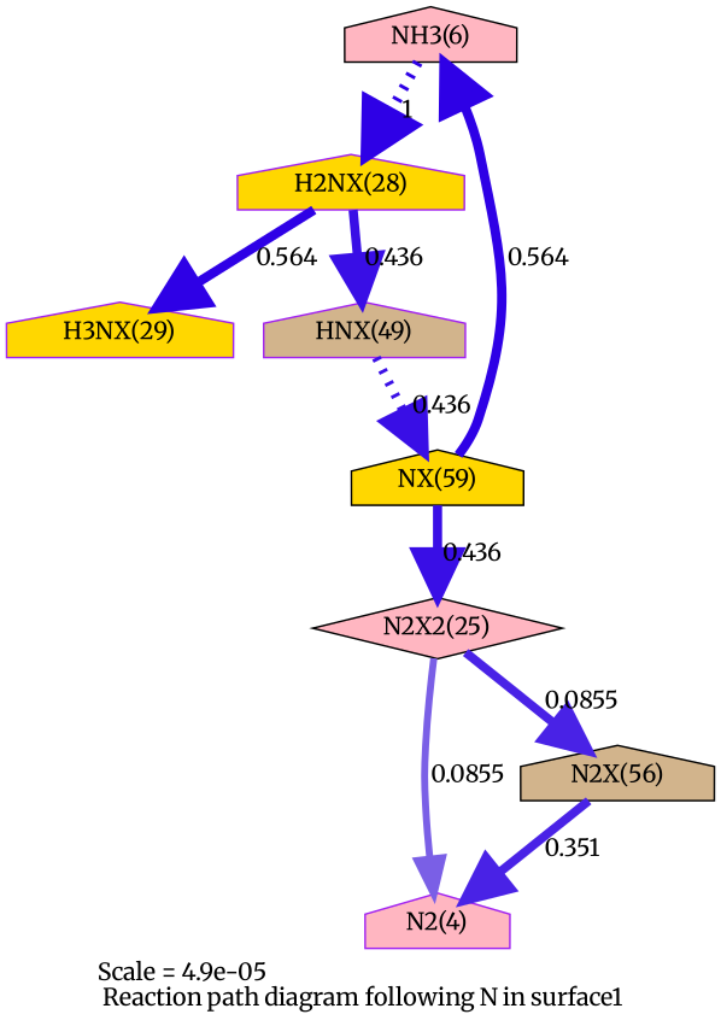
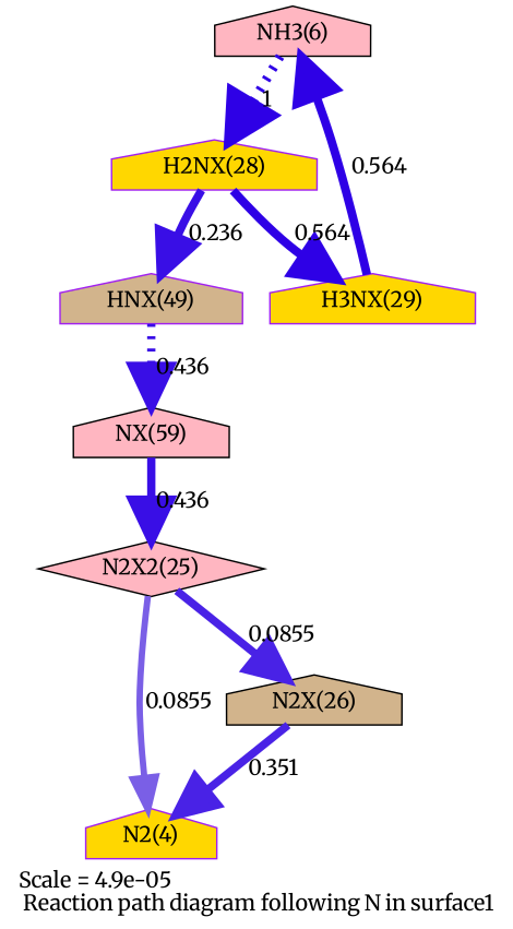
  digraph {
    fontname=Merriweather
    label="Scale = 4.9e-05\l Reaction path diagram following N in surface1"
    node [color=black fillcolor=lightpink fontname=Merriweather shape=house style=filled]
    edge [arrowsize=2.69 color="0.7, 0.936, 0.9" fontname=Merriweather penwidth=5.37 style=bold]
    n1 [label="NH3(6)"]
    n2 [color=purple fillcolor=gold label="H2NX(28)"]
    n3 [color=purple fillcolor=gold label="H3NX(29)"]
    n4 [color=purple fillcolor=tan label="HNX(49)"]
-   n5 [fillcolor=gold label="NX(59)"]
+   n5 [label="NX(59)"]
    n6 [label="N2X2(25)" shape=diamond]
-   n7 [color=purple label="N2(4)"]
-   n8 [fillcolor=tan label="N2X(56)"]
+   n7 [color=purple fillcolor=gold label="N2(4)"]
+   n8 [fillcolor=tan label="N2X(26)"]
    n1 -> n2 [arrowsize=3 color="0.7, 1.5, 0.9" label=" 1" penwidth=6 style=dotted]
    n2 -> n3 [arrowsize=2.78 color="0.7, 1.06, 0.9" label=" 0.564" penwidth=5.57]
-   n2 -> n4 [label=" 0.436"]
-   n5 -> n1 [arrowsize=2.78 color="0.7, 1.06, 0.9" label=" 0.564" penwidth=5.57]
+   n2 -> n4 [label=" 0.236"]
+   n3 -> n1 [arrowsize=2.78 color="0.7, 1.06, 0.9" label=" 0.564" penwidth=5.57]
    n4 -> n5 [label=" 0.436" style=dotted]
    n5 -> n6 [label=" 0.436" style=solid]
    n6 -> n7 [arrowsize=2.07 color="0.7, 0.586, 0.9" label=" 0.0855" penwidth=4.14]
    n6 -> n8 [arrowsize=2.6 color="0.7, 0.851, 0.9" label=" 0.0855" penwidth=5.21 style=solid]
    n8 -> n7 [arrowsize=2.6 color="0.7, 0.851, 0.9" label=" 0.351" penwidth=5.21]
  }
